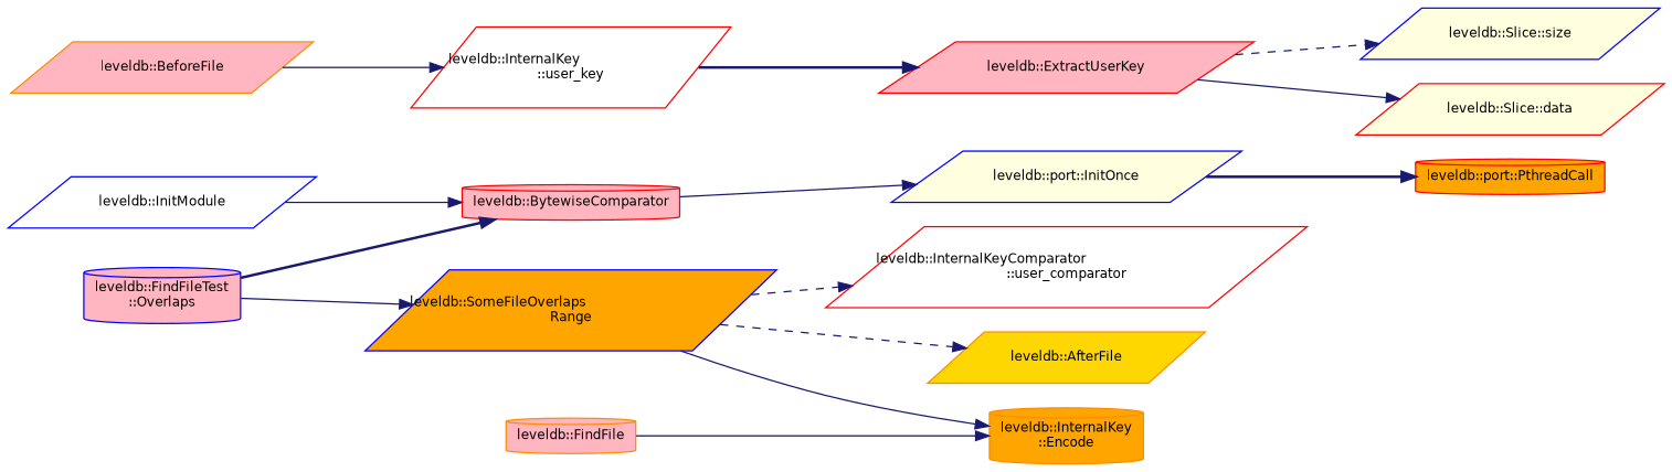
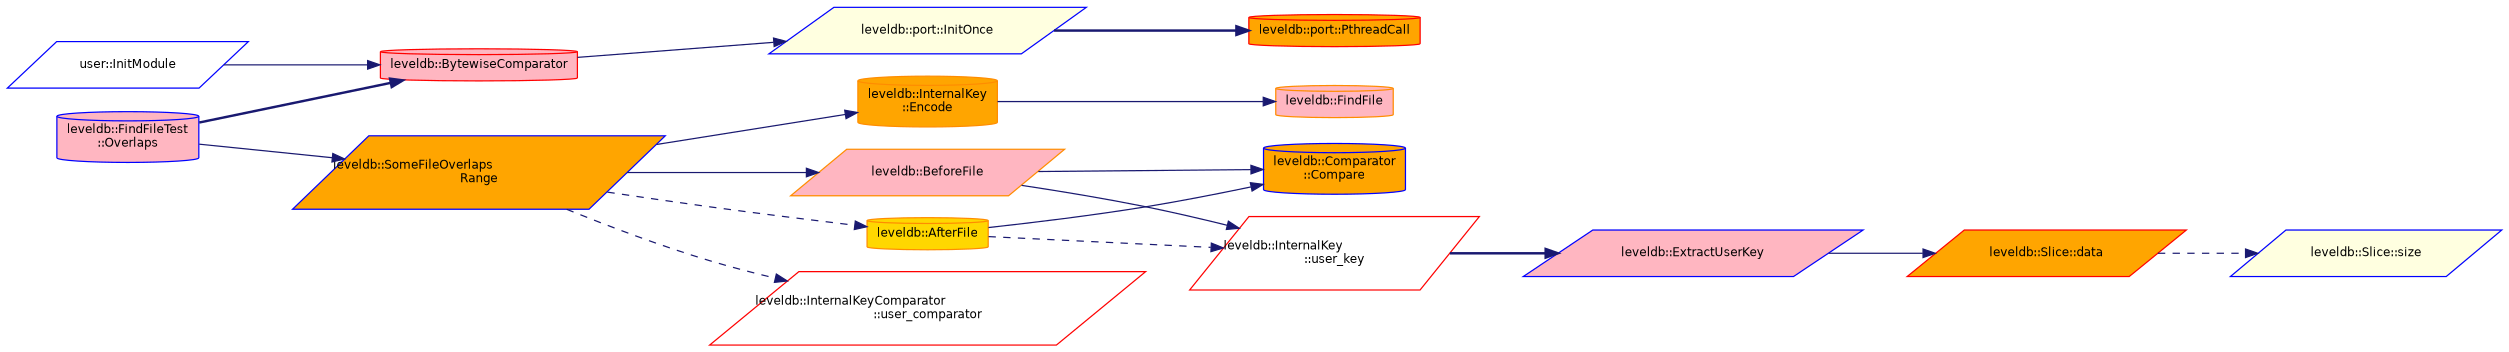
  digraph {
    rankdir=LR
    node [color=blue fillcolor=lightpink fontname=Helvetica fontsize=10 shape=parallelogram style=filled]
    edge [color=midnightblue fontname=Helvetica fontsize=10 labelfontname=Helvetica labelfontsize=10 style=solid]
    n1 [fontcolor=black height=0.2 label="leveldb::FindFileTest\l::Overlaps" shape=cylinder width=0.4]
    n2 [color=red height=0.2 label="leveldb::BytewiseComparator" shape=cylinder width=0.4]
    n3 [fillcolor=orange height=0.2 label="leveldb::SomeFileOverlaps\lRange" width=0.4]
    n4 [fillcolor=lightyellow height=0.2 label="leveldb::port::InitOnce" width=0.4]
    n5 [color=red fillcolor=white height=0.2 label="leveldb::InternalKeyComparator\l::user_comparator" width=0.4]
-   n6 [color=darkorange fillcolor=gold height=0.2 label="leveldb::AfterFile" width=0.4]
+   n6 [color=darkorange fillcolor=gold height=0.2 label="leveldb::AfterFile" shape=cylinder width=0.4]
    n7 [color=darkorange height=0.2 label="leveldb::BeforeFile" width=0.4]
    n8 [color=darkorange fillcolor=orange height=0.2 label="leveldb::InternalKey\l::Encode" shape=cylinder width=0.4]
    n9 [color=red fillcolor=orange height=0.2 label="leveldb::port::PthreadCall" shape=cylinder width=0.4]
-   n10 [fillcolor=white height=0.2 label="leveldb::InitModule" width=0.4]
+   n10 [fillcolor=white height=0.2 label="user::InitModule" width=0.4]
+   n11 [fillcolor=orange height=0.2 label="leveldb::Comparator\l::Compare" shape=cylinder width=0.4]
    n12 [color=red fillcolor=white height=0.2 label="leveldb::InternalKey\l::user_key" width=0.4]
    n13 [color=darkorange height=0.2 label="leveldb::FindFile" shape=cylinder width=0.4]
-   n14 [color=red height=0.2 label="leveldb::ExtractUserKey" width=0.4]
+   n14 [height=0.2 label="leveldb::ExtractUserKey" width=0.4]
    n15 [fillcolor=lightyellow height=0.2 label="leveldb::Slice::size" width=0.4]
-   n16 [color=red fillcolor=lightyellow height=0.2 label="leveldb::Slice::data" width=0.4]
+   n16 [color=red fillcolor=orange height=0.2 label="leveldb::Slice::data" width=0.4]
    n1 -> n2 [style=bold]
    n1 -> n3
    n2 -> n4
    n3 -> n5 [style=dashed]
    n3 -> n6 [style=dashed]
+   n3 -> n7
    n3 -> n8
    n4 -> n9 [style=bold]
+   n6 -> n11
+   n6 -> n12 [style=dashed]
+   n7 -> n11
    n7 -> n12
    n10 -> n2
    n12 -> n14 [style=bold]
-   n13 -> n8
-   n14 -> n15 [style=dashed]
+   n8 -> n13
+   n16 -> n15 [style=dashed]
    n14 -> n16
  }
